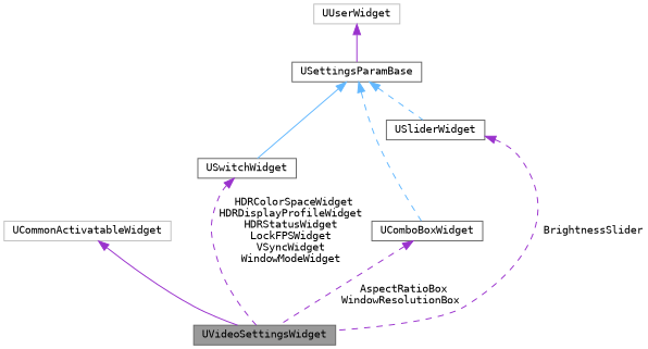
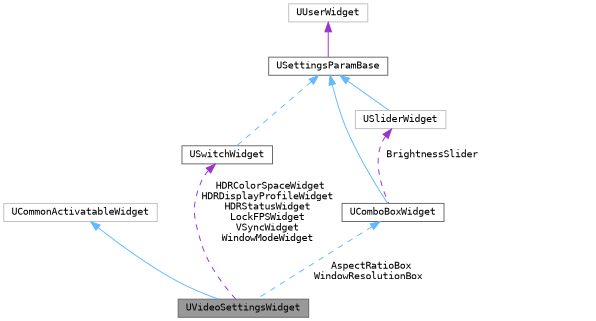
  digraph {
    fontname="DejaVu Sans Mono"
    node [color=gray40 fillcolor=white fontname="DejaVu Sans Mono" fontsize=10 shape=box style=filled]
    edge [color=steelblue1 dir=back fontname="DejaVu Sans Mono" fontsize=10 labelfontname=Helvetica labelfontsize=10 style=solid]
    n1 [fillcolor=grey60 fontcolor=black height=0.2 label=UVideoSettingsWidget width=0.4]
    n2 [color=grey75 height=0.2 label=UCommonActivatableWidget width=0.4]
    n3 [height=0.2 label=USwitchWidget width=0.4]
    n4 [height=0.2 label=USettingsParamBase width=0.4]
    n5 [height=0.2 label=UComboBoxWidget width=0.4]
-   n6 [height=0.2 label=USliderWidget width=0.4]
+   n6 [color=grey75 height=0.2 label=USliderWidget width=0.4]
    n7 [color=grey75 height=0.2 label=UUserWidget width=0.4]
-   n2 -> n1 [color=darkorchid3]
+   n2 -> n1
    n3 -> n1 [color=darkorchid3 label=" HDRColorSpaceWidget\nHDRDisplayProfileWidget\nHDRStatusWidget\nLockFPSWidget\nVSyncWidget\nWindowModeWidget" style=dashed]
-   n4 -> n3
-   n4 -> n5 [style=dashed]
-   n4 -> n6 [style=dashed]
-   n5 -> n1 [color=darkorchid3 label=" AspectRatioBox\nWindowResolutionBox" style=dashed]
-   n6 -> n1 [color=darkorchid3 label=" BrightnessSlider" style=dashed]
+   n4 -> n3 [style=dashed]
+   n4 -> n5
+   n4 -> n6
+   n5 -> n1 [label=" AspectRatioBox\nWindowResolutionBox" style=dashed]
+   n6 -> n5 [color=darkorchid3 label=" BrightnessSlider" style=dashed]
    n7 -> n4 [color=darkorchid3]
  }
